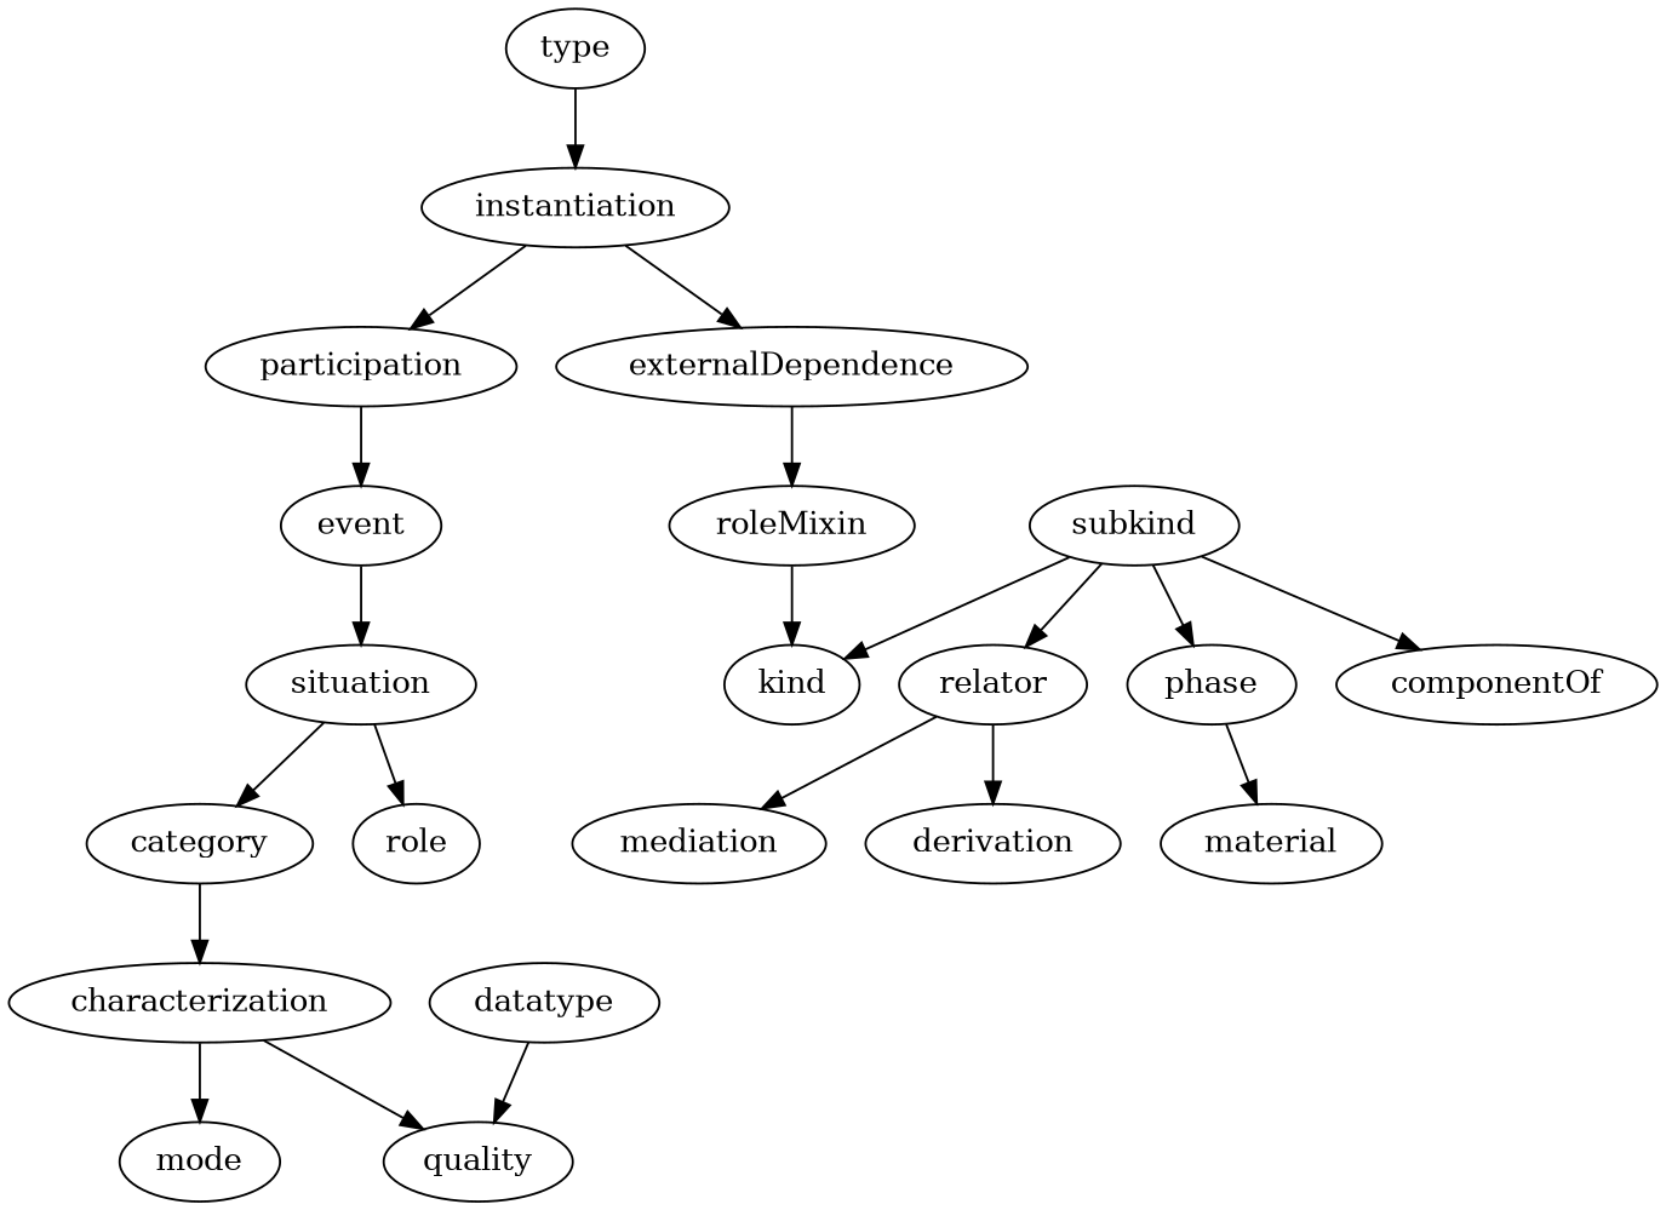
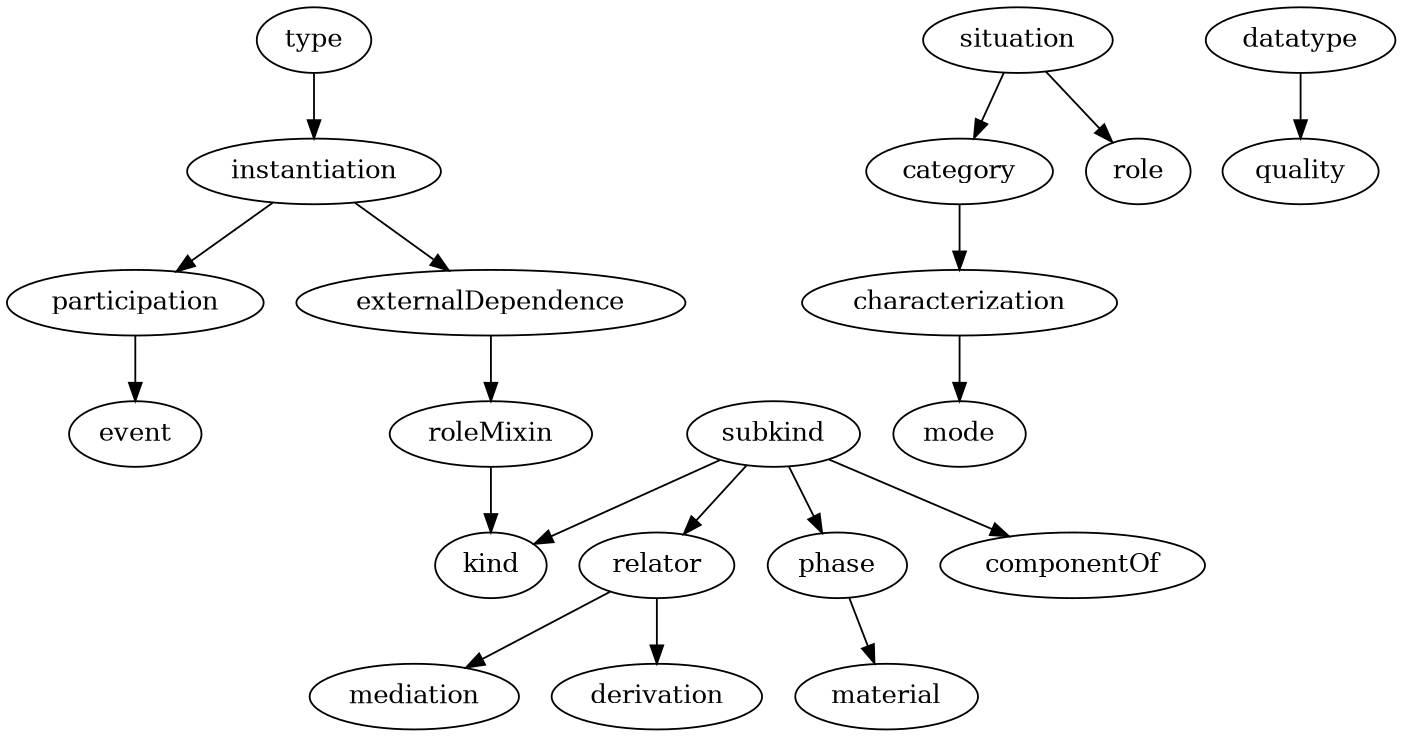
  strict digraph {
    type
    instantiation
    participation
    externalDependence
    event
    roleMixin
    situation
    kind
    category
    role
    characterization
    mode
    quality
    datatype
    subkind
    relator
    phase
    componentOf
    mediation
    derivation
    material
    type -> instantiation
    instantiation -> participation
    instantiation -> externalDependence
    participation -> event
    externalDependence -> roleMixin
-   event -> situation
    roleMixin -> kind
    situation -> category
    situation -> role
    category -> characterization
    characterization -> mode
-   characterization -> quality
    datatype -> quality
    subkind -> kind
    subkind -> relator
    subkind -> phase
    subkind -> componentOf
    relator -> mediation
    relator -> derivation
    phase -> material
  }
